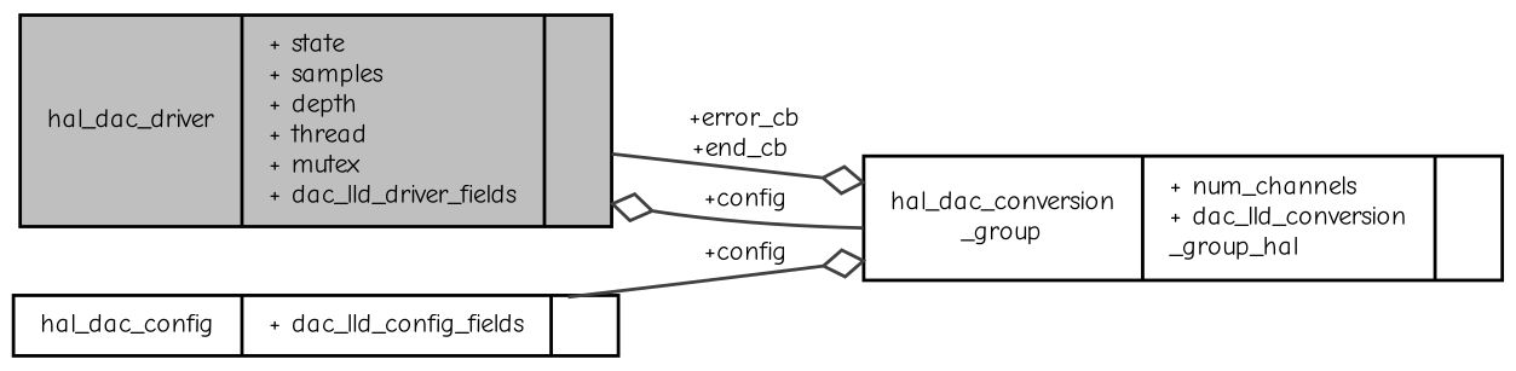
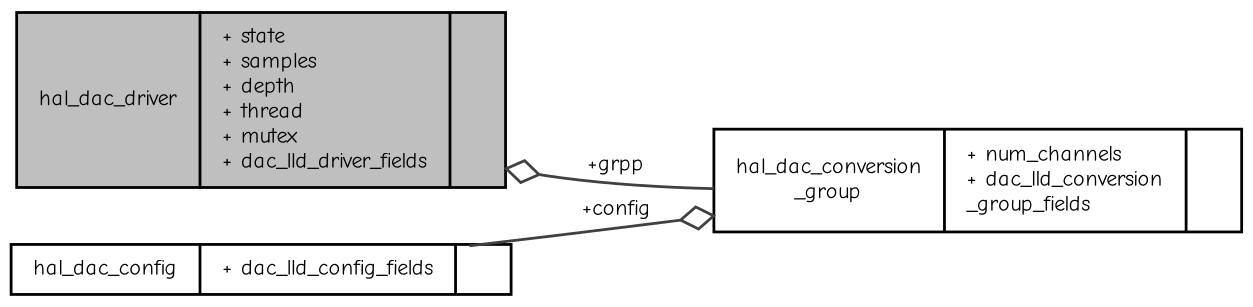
  digraph {
    fontname="Comic Neue"
    rankdir=LR
    node [color=black fontname="Comic Neue" fontsize=8 shape=record]
    edge [arrowhead=odiamond color=grey25 fontname="Comic Neue" fontsize=8 labelfontname=Helvetica labelfontsize=8 style=solid]
    n1 [fillcolor=grey75 fontcolor=black height=0.2 label="{hal_dac_driver\n|+ state\l+ samples\l+ depth\l+ thread\l+ mutex\l+ dac_lld_driver_fields\l|}" style=filled width=0.4]
-   n2 [height=0.2 label="{hal_dac_conversion\l_group\n|+ num_channels\l+ dac_lld_conversion\l_group_hal\l|}" width=0.4]
+   n2 [height=0.2 label="{hal_dac_conversion\l_group\n|+ num_channels\l+ dac_lld_conversion\l_group_fields\l|}" width=0.4]
    n3 [height=0.2 label="{hal_dac_config\n|+ dac_lld_config_fields\l|}" width=0.4]
-   n1 -> n2 [label=" +error_cb\n+end_cb"]
-   n2 -> n1 [label=" +config"]
+   n2 -> n1 [label=" +grpp"]
    n3 -> n2 [label=" +config"]
  }
